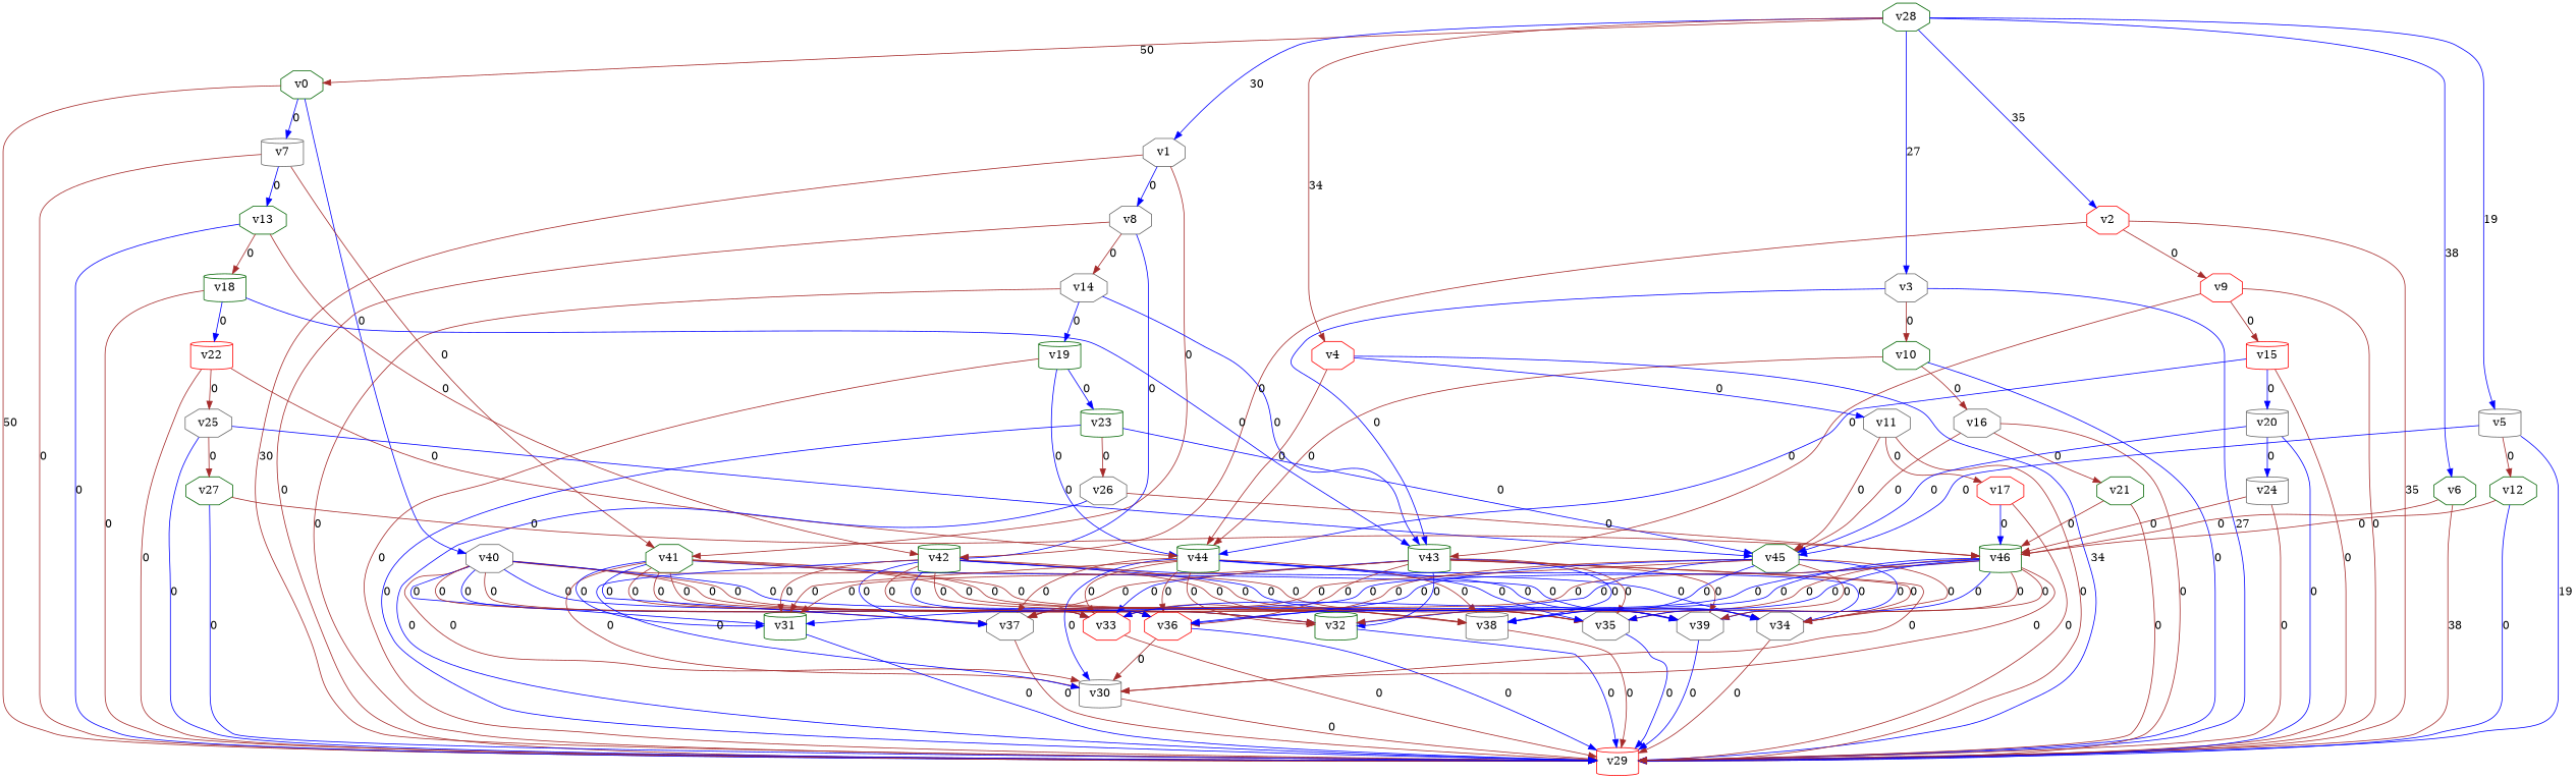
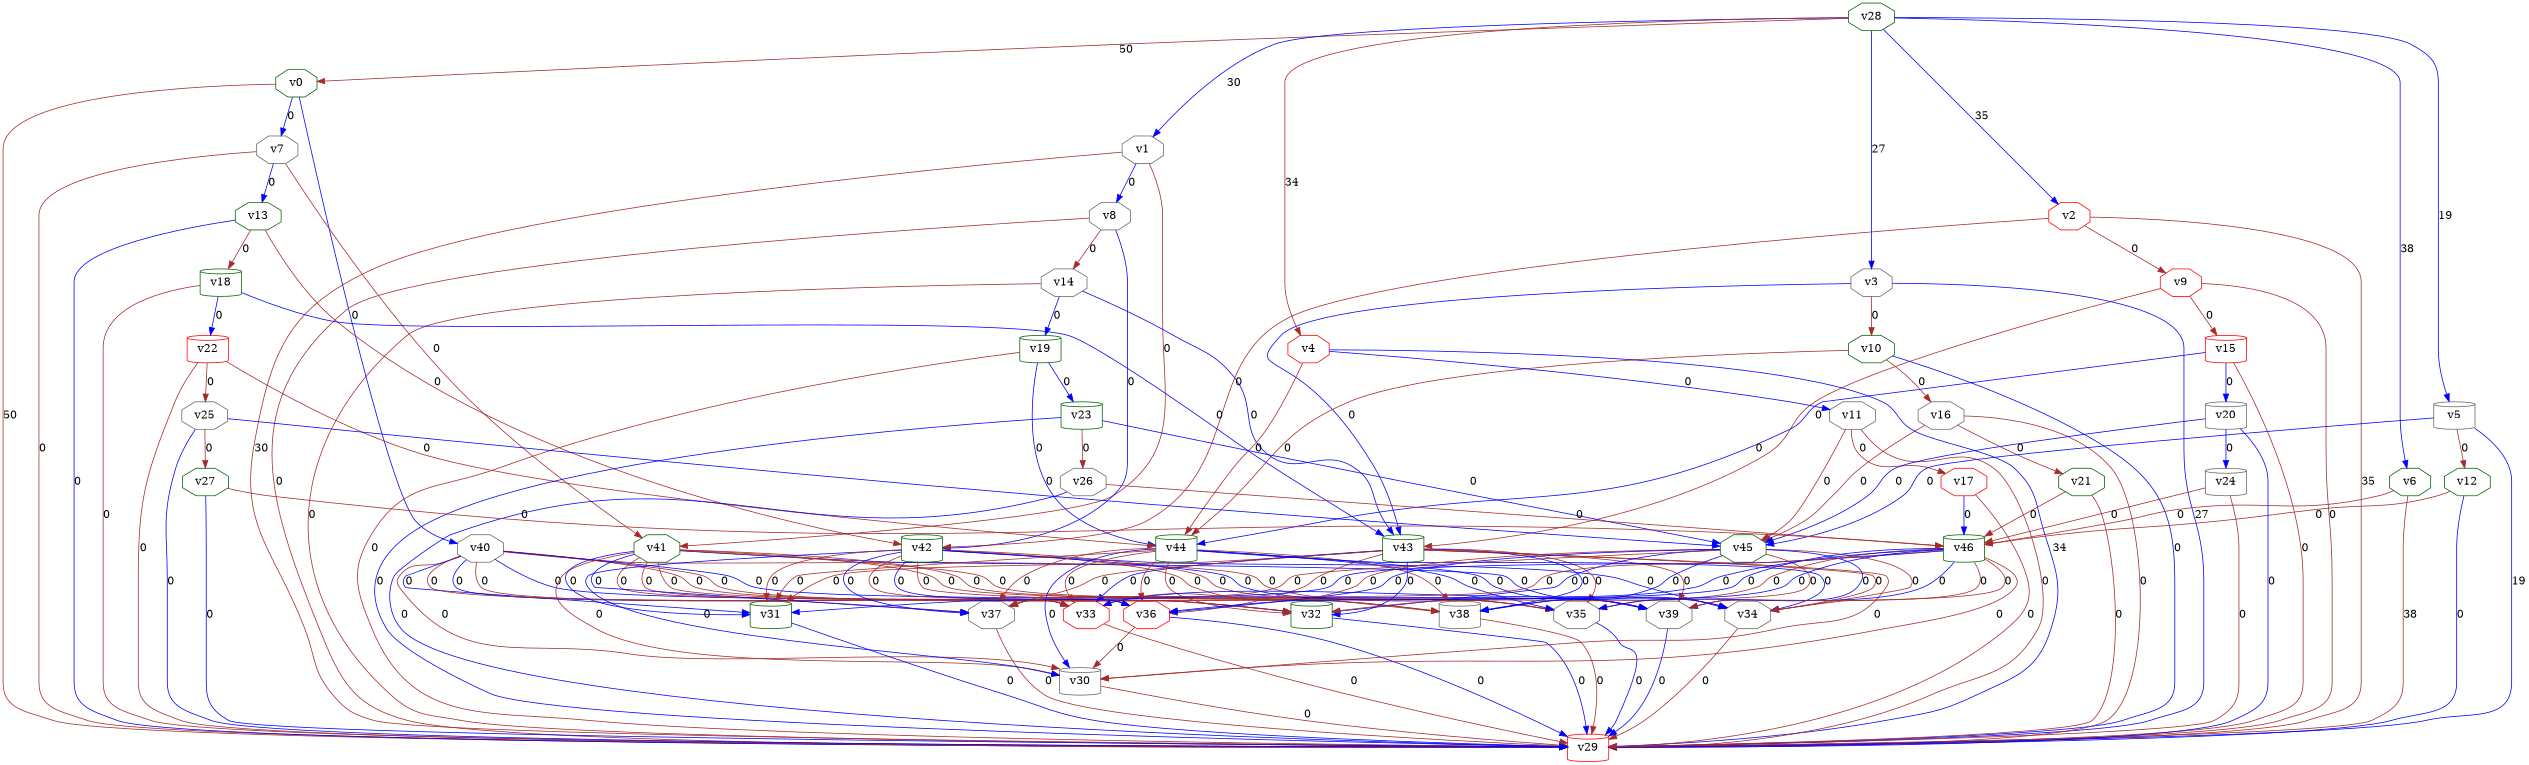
  digraph {
    node [color=darkgreen shape=octagon]
    edge [color=brown]
    n1 [label=v0]
-   n2 [color=gray40 label=v7 shape=cylinder]
+   n2 [color=gray40 label=v7]
    n3 [color=red label=v29 shape=cylinder]
    n4 [color=gray40 label=v40]
    n5 [label=v41]
    n6 [label=v13]
    n7 [color=gray40 label=v30 shape=cylinder]
    n8 [label=v31 shape=cylinder]
    n9 [label=v32 shape=cylinder]
    n10 [color=red label=v33]
    n11 [color=gray40 label=v34]
    n12 [color=gray40 label=v35]
    n13 [color=red label=v36]
    n14 [color=gray40 label=v37]
    n15 [color=gray40 label=v38 shape=cylinder]
    n16 [color=gray40 label=v39]
    n17 [color=gray40 label=v1]
    n18 [color=gray40 label=v8]
    n19 [label=v42 shape=cylinder]
    n20 [color=gray40 label=v14]
    n21 [color=red label=v2]
    n22 [color=red label=v9]
    n23 [label=v43 shape=cylinder]
    n24 [color=red label=v15 shape=cylinder]
    n25 [color=gray40 label=v3]
    n26 [label=v10]
    n27 [label=v44 shape=cylinder]
    n28 [color=gray40 label=v16]
    n29 [color=red label=v4]
    n30 [color=gray40 label=v11]
    n31 [label=v45]
    n32 [color=red label=v17]
    n33 [color=gray40 label=v5 shape=cylinder]
    n34 [label=v12]
    n35 [label=v46 shape=cylinder]
    n36 [label=v6]
    n37 [label=v18 shape=cylinder]
    n38 [label=v19 shape=cylinder]
    n39 [color=gray40 label=v20 shape=cylinder]
    n40 [label=v21]
    n41 [color=red label=v22 shape=cylinder]
    n42 [label=v23 shape=cylinder]
    n43 [color=gray40 label=v24 shape=cylinder]
    n44 [color=gray40 label=v25]
    n45 [color=gray40 label=v26]
    n46 [label=v27]
    n47 [label=v28]
    n1 -> n2 [color=blue label=0]
    n1 -> n3 [label=50]
    n1 -> n4 [color=blue label=0]
    n2 -> n3 [label=0]
    n2 -> n5 [label=0]
    n2 -> n6 [color=blue label=0]
    n4 -> n7 [label=0]
    n4 -> n8 [color=blue label=0]
    n4 -> n9 [color=blue label=0]
    n4 -> n10 [color=blue label=0]
    n4 -> n11 [label=0]
    n4 -> n12 [label=0]
    n4 -> n13 [label=0]
    n4 -> n14 [label=0]
    n4 -> n15 [label=0]
    n4 -> n16 [color=blue label=0]
    n5 -> n7 [label=0]
    n5 -> n8 [color=blue label=0]
    n5 -> n9 [label=0]
    n5 -> n10 [label=0]
    n5 -> n11 [color=blue label=0]
    n5 -> n12 [label=0]
    n5 -> n13 [label=0]
    n5 -> n14 [color=blue label=0]
    n5 -> n15 [label=0]
    n5 -> n16 [label=0]
    n6 -> n3 [color=blue label=0]
    n6 -> n19 [label=0]
    n6 -> n37 [label=0]
    n7 -> n3 [label=0]
    n8 -> n3 [color=blue label=0]
    n9 -> n3 [color=blue label=0]
    n10 -> n3 [label=0]
    n11 -> n3 [label=0]
    n12 -> n3 [color=blue label=0]
    n13 -> n3 [color=blue label=0]
    n13 -> n7 [label=0]
    n14 -> n3 [label=0]
    n15 -> n3 [label=0]
    n16 -> n3 [color=blue label=0]
    n17 -> n3 [label=30]
    n17 -> n5 [label=0]
    n17 -> n18 [color=blue label=0]
    n18 -> n3 [label=0]
    n18 -> n19 [color=blue label=0]
    n18 -> n20 [label=0]
    n19 -> n7 [color=blue label=0]
    n19 -> n8 [label=0]
    n19 -> n9 [label=0]
    n19 -> n10 [label=0]
    n19 -> n11 [color=blue label=0]
    n19 -> n12 [label=0]
    n19 -> n13 [color=blue label=0]
    n19 -> n14 [color=blue label=0]
    n19 -> n15 [label=0]
    n19 -> n16 [color=blue label=0]
    n20 -> n3 [label=0]
    n20 -> n23 [color=blue label=0]
    n20 -> n38 [color=blue label=0]
    n21 -> n3 [label=35]
    n21 -> n19 [label=0]
    n21 -> n22 [label=0]
    n22 -> n3 [label=0]
    n22 -> n23 [label=0]
    n22 -> n24 [label=0]
    n23 -> n7 [label=0]
    n23 -> n8 [label=0]
    n23 -> n9 [color=blue label=0]
    n23 -> n10 [color=blue label=0]
    n23 -> n11 [label=0]
    n23 -> n12 [label=0]
    n23 -> n13 [label=0]
    n23 -> n14 [label=0]
    n23 -> n15 [color=blue label=0]
    n23 -> n16 [label=0]
    n24 -> n3 [label=0]
    n24 -> n27 [color=blue label=0]
    n24 -> n39 [color=blue label=0]
    n25 -> n3 [color=blue label=27]
    n25 -> n23 [color=blue label=0]
    n25 -> n26 [label=0]
    n26 -> n3 [color=blue label=0]
    n26 -> n27 [label=0]
    n26 -> n28 [label=0]
    n27 -> n7 [color=blue label=0]
    n27 -> n8 [label=0]
    n27 -> n9 [label=0]
    n27 -> n10 [label=0]
    n27 -> n11 [color=blue label=0]
    n27 -> n12 [color=blue label=0]
    n27 -> n13 [label=0]
    n27 -> n14 [label=0]
    n27 -> n15 [label=0]
    n27 -> n16 [color=blue label=0]
    n28 -> n3 [label=0]
    n28 -> n31 [label=0]
    n28 -> n40 [label=0]
    n29 -> n3 [color=blue label=34]
    n29 -> n27 [label=0]
    n29 -> n30 [color=blue label=0]
    n30 -> n3 [label=0]
    n30 -> n31 [label=0]
    n30 -> n32 [label=0]
    n31 -> n9 [color=blue label=0]
    n31 -> n10 [label=0]
    n31 -> n11 [label=0]
    n31 -> n12 [label=0]
    n31 -> n13 [color=blue label=0]
    n31 -> n14 [label=0]
    n31 -> n15 [color=blue label=0]
    n31 -> n16 [color=blue label=0]
    n32 -> n3 [label=0]
    n32 -> n35 [color=blue label=0]
    n33 -> n3 [color=blue label=19]
    n33 -> n31 [color=blue label=0]
    n33 -> n34 [label=0]
    n34 -> n3 [color=blue label=0]
    n34 -> n35 [label=0]
    n35 -> n7 [label=0]
    n35 -> n8 [color=blue label=0]
    n35 -> n9 [label=0]
    n35 -> n10 [color=blue label=0]
    n35 -> n11 [label=0]
    n35 -> n12 [color=blue label=0]
    n35 -> n13 [color=blue label=0]
    n35 -> n14 [label=0]
    n35 -> n15 [color=blue label=0]
    n35 -> n16 [label=0]
    n36 -> n3 [label=38]
    n36 -> n35 [label=0]
    n37 -> n3 [label=0]
    n37 -> n23 [color=blue label=0]
    n37 -> n41 [color=blue label=0]
    n38 -> n3 [label=0]
    n38 -> n27 [color=blue label=0]
    n38 -> n42 [color=blue label=0]
    n39 -> n3 [color=blue label=0]
    n39 -> n31 [color=blue label=0]
    n39 -> n43 [color=blue label=0]
    n40 -> n3 [label=0]
    n40 -> n35 [label=0]
    n41 -> n3 [label=0]
    n41 -> n27 [label=0]
    n41 -> n44 [label=0]
    n42 -> n3 [color=blue label=0]
    n42 -> n31 [color=blue label=0]
    n42 -> n45 [label=0]
    n43 -> n3 [label=0]
    n43 -> n35 [label=0]
    n44 -> n3 [color=blue label=0]
    n44 -> n31 [color=blue label=0]
    n44 -> n46 [label=0]
    n45 -> n3 [color=blue label=0]
    n45 -> n35 [label=0]
    n46 -> n3 [color=blue label=0]
    n46 -> n35 [label=0]
    n47 -> n1 [label=50]
    n47 -> n17 [color=blue label=30]
    n47 -> n21 [color=blue label=35]
    n47 -> n25 [color=blue label=27]
    n47 -> n29 [label=34]
    n47 -> n33 [color=blue label=19]
    n47 -> n36 [color=blue label=38]
  }
